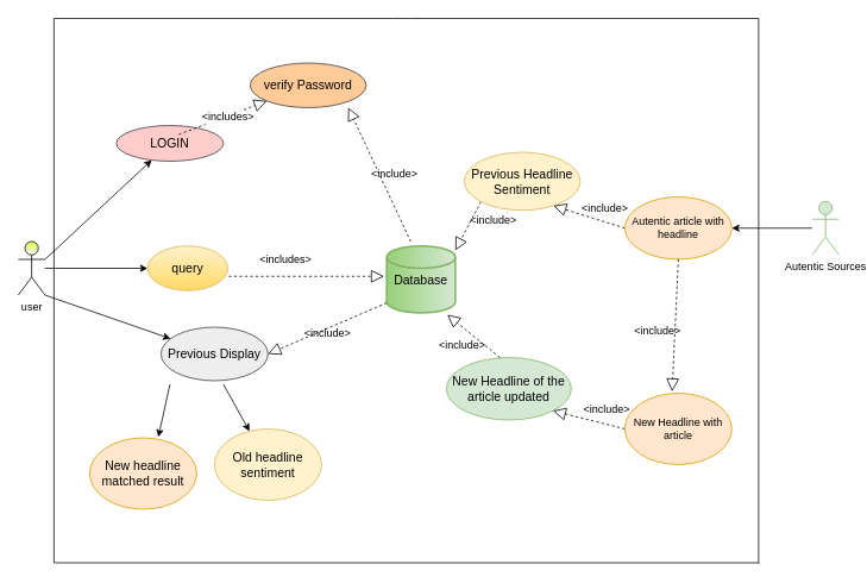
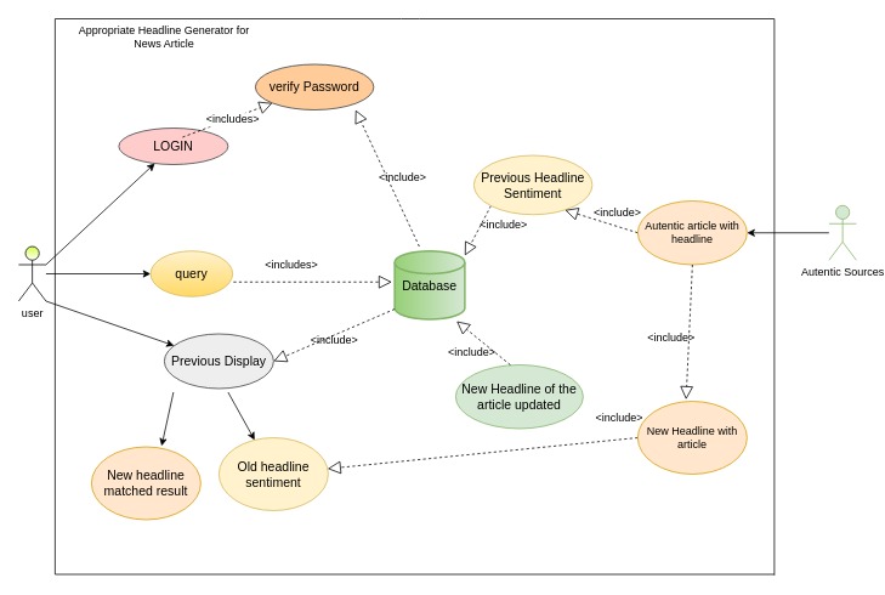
  <mxCell id="0" />
  <mxCell id="1" parent="0" />
  <mxCell id="2" value="user" style="shape=umlActor;verticalLabelPosition=bottom;labelBackgroundColor=#ffffff;verticalAlign=top;html=1;outlineConnect=0;gradientColor=#ffffff;fillColor=#D4FF45;" vertex="1" parent="1"><mxGeometry y="270" width="30" height="60" as="geometry" x="20" /></mxCell>
  <mxCell id="3" value="" style="endArrow=classic;html=1;exitX=1;exitY=0.333;exitDx=0;exitDy=0;exitPerimeter=0;" edge="1" parent="1" source="2" target="4"><mxGeometry width="50" height="50" relative="1" as="geometry"><mxPoint x="70" y="270" as="sourcePoint" /><mxPoint x="120" y="170" as="targetPoint" /></mxGeometry></mxCell>
  <mxCell id="4" value="&lt;font style=&quot;font-size: 14px&quot;&gt;LOGIN&lt;/font&gt;" style="ellipse;whiteSpace=wrap;html=1;fillColor=#ffcccc;strokeColor=#36393d;" vertex="1" parent="1"><mxGeometry x="130" y="140" width="120" height="40" as="geometry" /></mxCell>
  <mxCell id="5" value="" style="endArrow=classic;html=1;" edge="1" parent="1" target="6"><mxGeometry width="50" height="50" relative="1" as="geometry"><mxPoint x="50" y="300" as="sourcePoint" /><mxPoint x="140" y="300" as="targetPoint" /><Array as="points" /></mxGeometry></mxCell>
  <mxCell id="6" value="&lt;font style=&quot;font-size: 14px&quot;&gt;query&lt;/font&gt;" style="ellipse;whiteSpace=wrap;html=1;gradientColor=#ffd966;fillColor=#fff2cc;strokeColor=#d6b656;" vertex="1" parent="1"><mxGeometry x="165" y="275" width="90" height="50" as="geometry" /></mxCell>
  <mxCell id="7" value="" style="endArrow=classic;html=1;exitX=1;exitY=1;exitDx=0;exitDy=0;exitPerimeter=0;" edge="1" parent="1" source="2" target="8"><mxGeometry width="50" height="50" relative="1" as="geometry"><mxPoint x="70" y="340" as="sourcePoint" /><mxPoint x="120" y="400" as="targetPoint" /></mxGeometry></mxCell>
  <mxCell id="8" value="&lt;font style=&quot;font-size: 14px&quot;&gt;Previous Display&lt;/font&gt;" style="ellipse;whiteSpace=wrap;html=1;fillColor=#eeeeee;strokeColor=#36393d;" vertex="1" parent="1"><mxGeometry x="180" y="366" width="120" height="60" as="geometry" /></mxCell>
  <mxCell id="9" value="" style="endArrow=classic;html=1;entryX=0.642;entryY=-0.012;entryDx=0;entryDy=0;entryPerimeter=0;" edge="1" parent="1" target="10"><mxGeometry width="50" height="50" relative="1" as="geometry"><mxPoint x="190" y="430" as="sourcePoint" /><mxPoint x="90" y="480" as="targetPoint" /></mxGeometry></mxCell>
  <mxCell id="10" value="&lt;font style=&quot;font-size: 14px&quot;&gt;New headline matched result&lt;/font&gt;" style="ellipse;whiteSpace=wrap;html=1;fillColor=#ffe6cc;strokeColor=#d79b00;" vertex="1" parent="1"><mxGeometry x="100" y="490" width="120" height="80" as="geometry" /></mxCell>
  <mxCell id="11" value="" style="endArrow=classic;html=1;" edge="1" parent="1" target="12"><mxGeometry width="50" height="50" relative="1" as="geometry"><mxPoint x="250" y="430" as="sourcePoint" /><mxPoint x="230" y="490" as="targetPoint" /><Array as="points" /></mxGeometry></mxCell>
  <mxCell id="12" value="&lt;font style=&quot;font-size: 14px&quot;&gt;Old headline sentiment&lt;/font&gt;" style="ellipse;whiteSpace=wrap;html=1;fillColor=#fff2cc;strokeColor=#d6b656;" vertex="1" parent="1"><mxGeometry x="240" y="480" width="120" height="80" as="geometry" /></mxCell>
  <mxCell id="13" value="" style="endArrow=block;dashed=1;endFill=0;endSize=12;html=1;exitX=1.011;exitY=0.68;exitDx=0;exitDy=0;exitPerimeter=0;" edge="1" parent="1" source="6"><mxGeometry width="160" relative="1" as="geometry"><mxPoint x="210" y="340" as="sourcePoint" /><mxPoint x="430" y="309" as="targetPoint" /><Array as="points" /></mxGeometry></mxCell>
  <mxCell id="14" value="" style="endArrow=block;dashed=1;endFill=0;endSize=12;html=1;" edge="1" parent="1" target="16"><mxGeometry width="160" relative="1" as="geometry"><mxPoint x="200" y="150" as="sourcePoint" /><mxPoint x="300" y="120" as="targetPoint" /></mxGeometry></mxCell>
  <mxCell id="15" value="&amp;lt;includes&amp;gt;" style="text;html=1;resizable=0;points=[];align=center;verticalAlign=middle;labelBackgroundColor=#ffffff;" vertex="1" connectable="0" parent="14"><mxGeometry x="-0.307" y="2" relative="1" as="geometry"><mxPoint x="21" y="-5" as="offset" /></mxGeometry></mxCell>
  <mxCell id="16" value="&lt;font style=&quot;font-size: 14px&quot;&gt;verify Password&lt;/font&gt;" style="ellipse;whiteSpace=wrap;html=1;fillColor=#ffcc99;strokeColor=#36393d;" vertex="1" parent="1"><mxGeometry x="280" y="70" width="130" height="50" as="geometry" /></mxCell>
  <mxCell id="17" value="&lt;font style=&quot;font-size: 14px&quot;&gt;New Headline of the article updated&lt;/font&gt;" style="ellipse;whiteSpace=wrap;html=1;fillColor=#d5e8d4;strokeColor=#82b366;" vertex="1" parent="1"><mxGeometry x="500" y="400" width="140" height="70" as="geometry" /></mxCell>
  <mxCell id="18" value="&lt;font style=&quot;font-size: 14px&quot;&gt;Database&lt;/font&gt;" style="strokeWidth=2;html=1;shape=mxgraph.flowchart.database;whiteSpace=wrap;gradientColor=#97d077;gradientDirection=west;fillColor=#d5e8d4;strokeColor=#82b366;" vertex="1" parent="1"><mxGeometry x="433" y="275" width="77" height="75" as="geometry" /></mxCell>
  <mxCell id="19" value="&amp;lt;includes&amp;gt;" style="text;html=1;strokeColor=none;fillColor=none;align=center;verticalAlign=middle;whiteSpace=wrap;rounded=0;" vertex="1" parent="1"><mxGeometry x="300" y="280" width="40" height="20" as="geometry" /></mxCell>
  <mxCell id="20" value="" style="endArrow=block;dashed=1;endFill=0;endSize=12;html=1;" edge="1" parent="1"><mxGeometry width="160" relative="1" as="geometry"><mxPoint x="460" y="270" as="sourcePoint" /><mxPoint x="390" y="120" as="targetPoint" /></mxGeometry></mxCell>
  <mxCell id="21" value="&amp;lt;include&amp;gt;" style="text;html=1;resizable=0;points=[];autosize=1;align=left;verticalAlign=top;spacingTop=-4;" vertex="1" parent="1"><mxGeometry x="414" y="185" width="70" height="20" as="geometry" /></mxCell>
  <mxCell id="22" value="" style="endArrow=block;dashed=1;endFill=0;endSize=12;html=1;entryX=1;entryY=0.067;entryDx=0;entryDy=0;entryPerimeter=0;exitX=0;exitY=1;exitDx=0;exitDy=0;" edge="1" parent="1" source="23" target="18"><mxGeometry width="160" relative="1" as="geometry"><mxPoint x="530" y="240" as="sourcePoint" /><mxPoint x="660" y="220" as="targetPoint" /></mxGeometry></mxCell>
  <mxCell id="23" value="&lt;font style=&quot;font-size: 14px&quot;&gt;Previous Headline Sentiment&lt;/font&gt;" style="ellipse;whiteSpace=wrap;html=1;fillColor=#fff2cc;strokeColor=#d6b656;" vertex="1" parent="1"><mxGeometry x="520" y="170" width="130" height="65" as="geometry" /></mxCell>
  <mxCell id="24" value="&amp;lt;include&amp;gt;" style="text;html=1;resizable=0;points=[];autosize=1;align=left;verticalAlign=top;spacingTop=-4;" vertex="1" parent="1"><mxGeometry x="525" y="237" width="70" height="20" as="geometry" /></mxCell>
  <mxCell id="25" value="" style="endArrow=block;dashed=1;endFill=0;endSize=12;html=1;entryX=0.883;entryY=1.027;entryDx=0;entryDy=0;entryPerimeter=0;" edge="1" parent="1" target="18"><mxGeometry width="160" relative="1" as="geometry"><mxPoint x="560" y="400" as="sourcePoint" /><mxPoint x="640" y="390" as="targetPoint" /></mxGeometry></mxCell>
  <mxCell id="26" value="&amp;lt;include&amp;gt;" style="text;html=1;resizable=0;points=[];autosize=1;align=left;verticalAlign=top;spacingTop=-4;" vertex="1" parent="1"><mxGeometry x="490" y="376" width="70" height="20" as="geometry" /></mxCell>
  <mxCell id="27" value="" style="endArrow=block;dashed=1;endFill=0;endSize=12;html=1;entryX=0.769;entryY=0.923;entryDx=0;entryDy=0;entryPerimeter=0;exitX=0;exitY=0.5;exitDx=0;exitDy=0;" edge="1" parent="1" source="29" target="23"><mxGeometry width="160" relative="1" as="geometry"><mxPoint x="700" y="260" as="sourcePoint" /><mxPoint x="710" y="269.5" as="targetPoint" /></mxGeometry></mxCell>
- <mxCell id="28" value="" style="endArrow=block;dashed=1;endFill=0;endSize=12;html=1;entryX=1;entryY=1;entryDx=0;entryDy=0;exitX=0;exitY=0.5;exitDx=0;exitDy=0;" edge="1" parent="1" source="30" target="17"><mxGeometry width="160" relative="1" as="geometry"><mxPoint x="700" y="510" as="sourcePoint" /><mxPoint x="770" y="479" as="targetPoint" /></mxGeometry></mxCell>
+ <mxCell id="28" value="" style="endArrow=block;dashed=1;endFill=0;endSize=12;html=1;exitX=0;exitY=0.5;exitDx=0;exitDy=0;" edge="1" parent="1" source="30" target="12"><mxGeometry width="160" relative="1" as="geometry"><mxPoint x="700" y="510" as="sourcePoint" /><mxPoint x="770" y="479" as="targetPoint" /></mxGeometry></mxCell>
  <mxCell id="29" value="Autentic article with headline" style="ellipse;whiteSpace=wrap;html=1;fillColor=#ffe6cc;strokeColor=#d79b00;" vertex="1" parent="1"><mxGeometry x="700" y="220" width="120" height="70" as="geometry" /></mxCell>
  <mxCell id="30" value="New Headline with article" style="ellipse;whiteSpace=wrap;html=1;fillColor=#ffe6cc;strokeColor=#d79b00;" vertex="1" parent="1"><mxGeometry x="700" y="440" width="120" height="80" as="geometry" /></mxCell>
  <mxCell id="31" value="&amp;lt;include&amp;gt;" style="text;html=1;resizable=0;points=[];autosize=1;align=left;verticalAlign=top;spacingTop=-4;" vertex="1" parent="1"><mxGeometry x="650" y="222.5" width="70" height="20" as="geometry" /></mxCell>
  <mxCell id="32" value="&amp;lt;include&amp;gt;" style="text;html=1;resizable=0;points=[];autosize=1;align=left;verticalAlign=top;spacingTop=-4;" vertex="1" parent="1"><mxGeometry x="652" y="448" width="70" height="20" as="geometry" /></mxCell>
  <mxCell id="33" value="" style="endArrow=block;dashed=1;endFill=0;endSize=12;html=1;entryX=0.442;entryY=-0.025;entryDx=0;entryDy=0;entryPerimeter=0;exitX=0.5;exitY=1;exitDx=0;exitDy=0;" edge="1" parent="1" source="29" target="30"><mxGeometry width="160" relative="1" as="geometry"><mxPoint x="760" y="300" as="sourcePoint" /><mxPoint x="690" y="340" as="targetPoint" /></mxGeometry></mxCell>
  <mxCell id="34" value="&amp;lt;include&amp;gt;" style="text;html=1;resizable=0;points=[];autosize=1;align=left;verticalAlign=top;spacingTop=-4;" vertex="1" parent="1"><mxGeometry x="709" y="361" width="70" height="20" as="geometry" /></mxCell>
  <mxCell id="35" value="" style="endArrow=classic;html=1;entryX=1;entryY=0.5;entryDx=0;entryDy=0;" edge="1" parent="1" target="29"><mxGeometry width="50" height="50" relative="1" as="geometry"><mxPoint x="910" y="255" as="sourcePoint" /><mxPoint x="890" y="255" as="targetPoint" /></mxGeometry></mxCell>
  <mxCell id="36" value="Autentic Sources" style="shape=umlActor;verticalLabelPosition=bottom;labelBackgroundColor=#ffffff;verticalAlign=top;html=1;outlineConnect=0;fillColor=#d5e8d4;strokeColor=#82b366;" vertex="1" parent="1"><mxGeometry x="910" y="225" width="30" height="60" as="geometry" /></mxCell>
  <mxCell id="37" value="" style="endArrow=none;html=1;" edge="1" parent="1"><mxGeometry width="50" height="50" relative="1" as="geometry"><mxPoint x="60" y="630" as="sourcePoint" /><mxPoint x="60" y="20" as="targetPoint" /></mxGeometry></mxCell>
  <mxCell id="38" value="" style="endArrow=none;html=1;" edge="1" parent="1"><mxGeometry width="50" height="50" relative="1" as="geometry"><mxPoint x="60" y="20" as="sourcePoint" /><mxPoint x="850" y="20" as="targetPoint" /><Array as="points"><mxPoint x="450" y="20" /></Array></mxGeometry></mxCell>
  <mxCell id="39" value="" style="endArrow=none;html=1;" edge="1" parent="1"><mxGeometry width="50" height="50" relative="1" as="geometry"><mxPoint x="850" y="631" as="sourcePoint" /><mxPoint x="850" y="20" as="targetPoint" /></mxGeometry></mxCell>
  <mxCell id="40" value="" style="endArrow=none;html=1;" edge="1" parent="1"><mxGeometry width="50" height="50" relative="1" as="geometry"><mxPoint x="60" y="630" as="sourcePoint" /><mxPoint x="850" y="630" as="targetPoint" /></mxGeometry></mxCell>
+ <mxCell id="41" value="Appropriate Headline Generator for News Article" style="text;html=1;strokeColor=none;fillColor=none;align=center;verticalAlign=middle;whiteSpace=wrap;rounded=0;" vertex="1" parent="1"><mxGeometry x="80" y="30" width="200" height="20" as="geometry" /></mxCell>
  <mxCell id="42" value="" style="endArrow=block;dashed=1;endFill=0;endSize=12;html=1;exitX=0;exitY=0.85;exitDx=0;exitDy=0;exitPerimeter=0;entryX=1;entryY=0.5;entryDx=0;entryDy=0;" edge="1" parent="1" source="18" target="8"><mxGeometry width="160" relative="1" as="geometry"><mxPoint x="300" y="396" as="sourcePoint" /><mxPoint x="460" y="396" as="targetPoint" /></mxGeometry></mxCell>
  <mxCell id="43" value="&amp;lt;include&amp;gt;" style="text;html=1;resizable=0;points=[];autosize=1;align=left;verticalAlign=top;spacingTop=-4;" vertex="1" parent="1"><mxGeometry x="339" y="363" width="70" height="20" as="geometry" /></mxCell>
